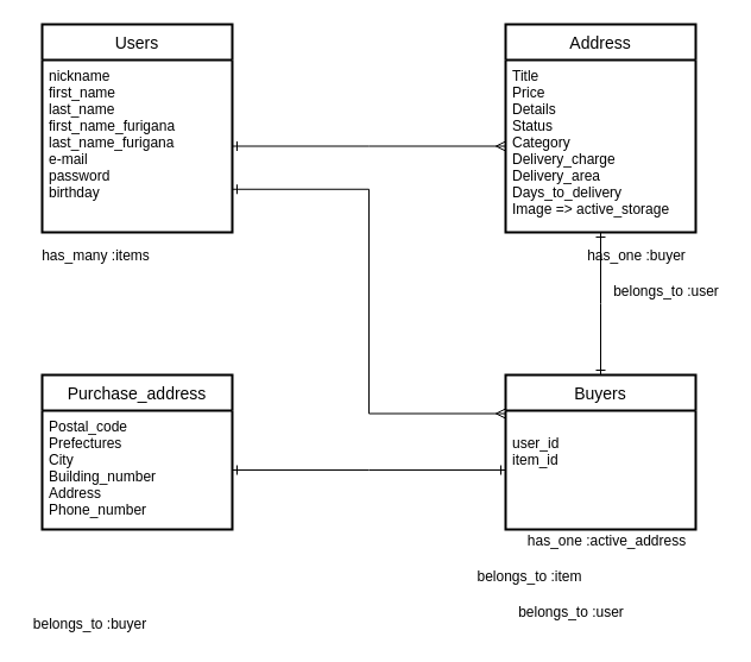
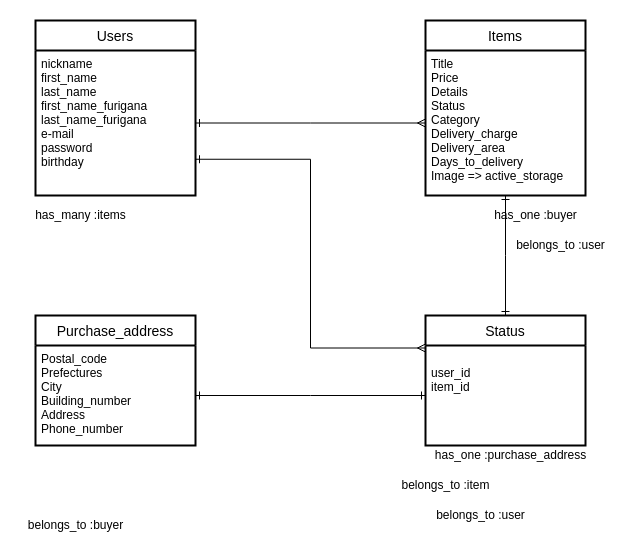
  <mxCell id="0" />
  <mxCell id="1" parent="0" />
  <mxCell id="2" style="edgeStyle=elbowEdgeStyle;rounded=0;orthogonalLoop=1;jettySize=auto;html=1;entryX=0;entryY=0.5;entryDx=0;entryDy=0;endArrow=ERmany;endFill=0;startArrow=ERone;startFill=0;exitX=1;exitY=0.5;exitDx=0;exitDy=0;" edge="1" parent="1" source="19" target="6"><mxGeometry relative="1" as="geometry"><mxPoint x="195" y="130" as="sourcePoint" /><mxPoint x="425.96" y="183.04" as="targetPoint" /></mxGeometry></mxCell>
  <mxCell id="3" style="edgeStyle=elbowEdgeStyle;rounded=0;orthogonalLoop=1;jettySize=auto;html=1;exitX=0.5;exitY=0;exitDx=0;exitDy=0;entryX=0.5;entryY=1;entryDx=0;entryDy=0;startArrow=ERone;startFill=0;endArrow=ERone;endFill=0;elbow=vertical;" edge="1" parent="1" source="10" target="6"><mxGeometry relative="1" as="geometry" /></mxCell>
  <mxCell id="4" style="rounded=0;orthogonalLoop=1;jettySize=auto;html=1;exitX=1;exitY=0.5;exitDx=0;exitDy=0;entryX=0;entryY=0.5;entryDx=0;entryDy=0;startArrow=ERone;startFill=0;endArrow=ERone;endFill=0;edgeStyle=elbowEdgeStyle;" edge="1" parent="1" source="8" target="11"><mxGeometry relative="1" as="geometry" /></mxCell>
- <mxCell id="5" value="Address" style="swimlane;childLayout=stackLayout;horizontal=1;startSize=30;horizontalStack=0;rounded=0;fontSize=14;fontStyle=0;strokeWidth=2;resizeParent=0;resizeLast=1;shadow=0;dashed=0;align=center;" vertex="1" parent="1"><mxGeometry x="425" y="20" width="160" height="175" as="geometry" /></mxCell>
+ <mxCell id="5" value="Items" style="swimlane;childLayout=stackLayout;horizontal=1;startSize=30;horizontalStack=0;rounded=0;fontSize=14;fontStyle=0;strokeWidth=2;resizeParent=0;resizeLast=1;shadow=0;dashed=0;align=center;" vertex="1" parent="1"><mxGeometry x="425" y="20" width="160" height="175" as="geometry" /></mxCell>
  <mxCell id="6" value="Title&#10;Price&#10;Details&#10;Status&#10;Category&#10;Delivery_charge&#10;Delivery_area&#10;Days_to_delivery&#10;Image =&gt; active_storage" style="align=left;strokeColor=none;fillColor=none;spacingLeft=4;fontSize=12;verticalAlign=top;resizable=0;rotatable=0;part=1;" vertex="1" parent="5"><mxGeometry y="30" width="160" height="145" as="geometry" /></mxCell>
  <mxCell id="7" value="Purchase_address" style="swimlane;childLayout=stackLayout;horizontal=1;startSize=30;horizontalStack=0;rounded=0;fontSize=14;fontStyle=0;strokeWidth=2;resizeParent=0;resizeLast=1;shadow=0;dashed=0;align=center;" vertex="1" parent="1"><mxGeometry x="35" y="315" width="160" height="130" as="geometry" /></mxCell>
  <mxCell id="8" value="Postal_code&#10;Prefectures&#10;City&#10;Building_number&#10;Address&#10;Phone_number" style="align=left;strokeColor=none;fillColor=none;spacingLeft=4;fontSize=12;verticalAlign=top;resizable=0;rotatable=0;part=1;" vertex="1" parent="7"><mxGeometry y="30" width="160" height="100" as="geometry" /></mxCell>
  <mxCell id="9" style="edgeStyle=elbowEdgeStyle;rounded=0;orthogonalLoop=1;jettySize=auto;html=1;exitX=0;exitY=0.25;exitDx=0;exitDy=0;entryX=1;entryY=0.75;entryDx=0;entryDy=0;startArrow=ERmany;startFill=0;endArrow=ERone;endFill=0;" edge="1" parent="1" source="10" target="19"><mxGeometry relative="1" as="geometry" /></mxCell>
- <mxCell id="10" value="Buyers" style="swimlane;childLayout=stackLayout;horizontal=1;startSize=30;horizontalStack=0;rounded=0;fontSize=14;fontStyle=0;strokeWidth=2;resizeParent=0;resizeLast=1;shadow=0;dashed=0;align=center;" vertex="1" parent="1"><mxGeometry x="425" y="315" width="160" height="130" as="geometry" /></mxCell>
+ <mxCell id="10" value="Status" style="swimlane;childLayout=stackLayout;horizontal=1;startSize=30;horizontalStack=0;rounded=0;fontSize=14;fontStyle=0;strokeWidth=2;resizeParent=0;resizeLast=1;shadow=0;dashed=0;align=center;" vertex="1" parent="1"><mxGeometry x="425" y="315" width="160" height="130" as="geometry" /></mxCell>
  <mxCell id="11" value="&#10;user_id&#10;item_id" style="align=left;strokeColor=none;fillColor=none;spacingLeft=4;fontSize=12;verticalAlign=top;resizable=0;rotatable=0;part=1;" vertex="1" parent="10"><mxGeometry y="30" width="160" height="100" as="geometry" /></mxCell>
  <mxCell id="12" value="has_many :items" style="text;html=1;align=center;verticalAlign=middle;resizable=0;points=[];autosize=1;" vertex="1" parent="1"><mxGeometry x="25" y="205" width="110" height="20" as="geometry" /></mxCell>
- <mxCell id="13" value="has_one :active_address" style="text;html=1;align=center;verticalAlign=middle;resizable=0;points=[];autosize=1;" vertex="1" parent="1"><mxGeometry x="425" y="445" width="170" height="20" as="geometry" /></mxCell>
+ <mxCell id="13" value="has_one :purchase_address" style="text;html=1;align=center;verticalAlign=middle;resizable=0;points=[];autosize=1;" vertex="1" parent="1"><mxGeometry x="425" y="445" width="170" height="20" as="geometry" /></mxCell>
  <mxCell id="14" value="belongs_to :buyer" style="text;html=1;align=center;verticalAlign=middle;resizable=0;points=[];autosize=1;" vertex="1" parent="1"><mxGeometry x="20" y="515" width="110" height="20" as="geometry" /></mxCell>
  <mxCell id="15" value="has_one :buyer" style="text;html=1;align=center;verticalAlign=middle;resizable=0;points=[];autosize=1;" vertex="1" parent="1"><mxGeometry x="485" y="205" width="100" height="20" as="geometry" /></mxCell>
  <mxCell id="16" value="belongs_to :item" style="text;html=1;align=center;verticalAlign=middle;resizable=0;points=[];autosize=1;" vertex="1" parent="1"><mxGeometry x="395" y="475" width="100" height="20" as="geometry" /></mxCell>
  <mxCell id="17" value="belongs_to :user" style="text;html=1;align=center;verticalAlign=middle;resizable=0;points=[];autosize=1;" vertex="1" parent="1"><mxGeometry x="510" y="235" width="100" height="20" as="geometry" /></mxCell>
  <mxCell id="18" value="Users" style="swimlane;childLayout=stackLayout;horizontal=1;startSize=30;horizontalStack=0;rounded=0;fontSize=14;fontStyle=0;strokeWidth=2;resizeParent=0;resizeLast=1;shadow=0;dashed=0;align=center;" vertex="1" parent="1"><mxGeometry x="35" y="20" width="160" height="175" as="geometry" /></mxCell>
  <mxCell id="19" value="nickname&#10;first_name&#10;last_name&#10;first_name_furigana&#10;last_name_furigana&#10;e-mail&#10;password&#10;birthday" style="align=left;strokeColor=none;fillColor=none;spacingLeft=4;fontSize=12;verticalAlign=top;resizable=0;rotatable=0;part=1;" vertex="1" parent="18"><mxGeometry y="30" width="160" height="145" as="geometry" /></mxCell>
  <mxCell id="20" value="belongs_to :user" style="text;html=1;align=center;verticalAlign=middle;resizable=0;points=[];autosize=1;" vertex="1" parent="1"><mxGeometry x="430" y="505" width="100" height="20" as="geometry" /></mxCell>
